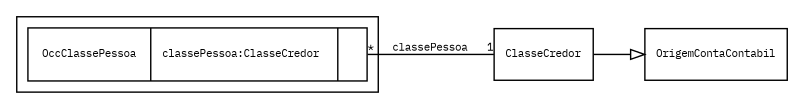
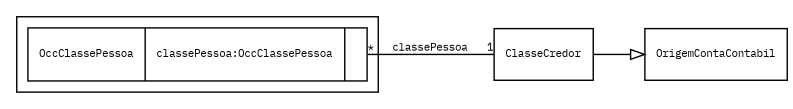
  digraph {
    fontname="IBM Plex Mono"
    fontsize=8
    rankdir=LR
    node [fontname="IBM Plex Mono" fontsize=8 shape=record]
    edge [fontname="IBM Plex Mono" fontsize=8]
-   n1 [label="{OccClassePessoa|classePessoa:ClasseCredor\l|\l}"]
+   n1 [label="{OccClassePessoa|classePessoa:OccClassePessoa\l|\l}"]
    ClasseCredor
    OrigemContaContabil
    subgraph cluster_1 {
      n1
    }
    n1 -> ClasseCredor [arrowhead=none headlabel=1 label=classePessoa taillabel="*"]
    ClasseCredor -> OrigemContaContabil [arrowhead=empty]
  }
